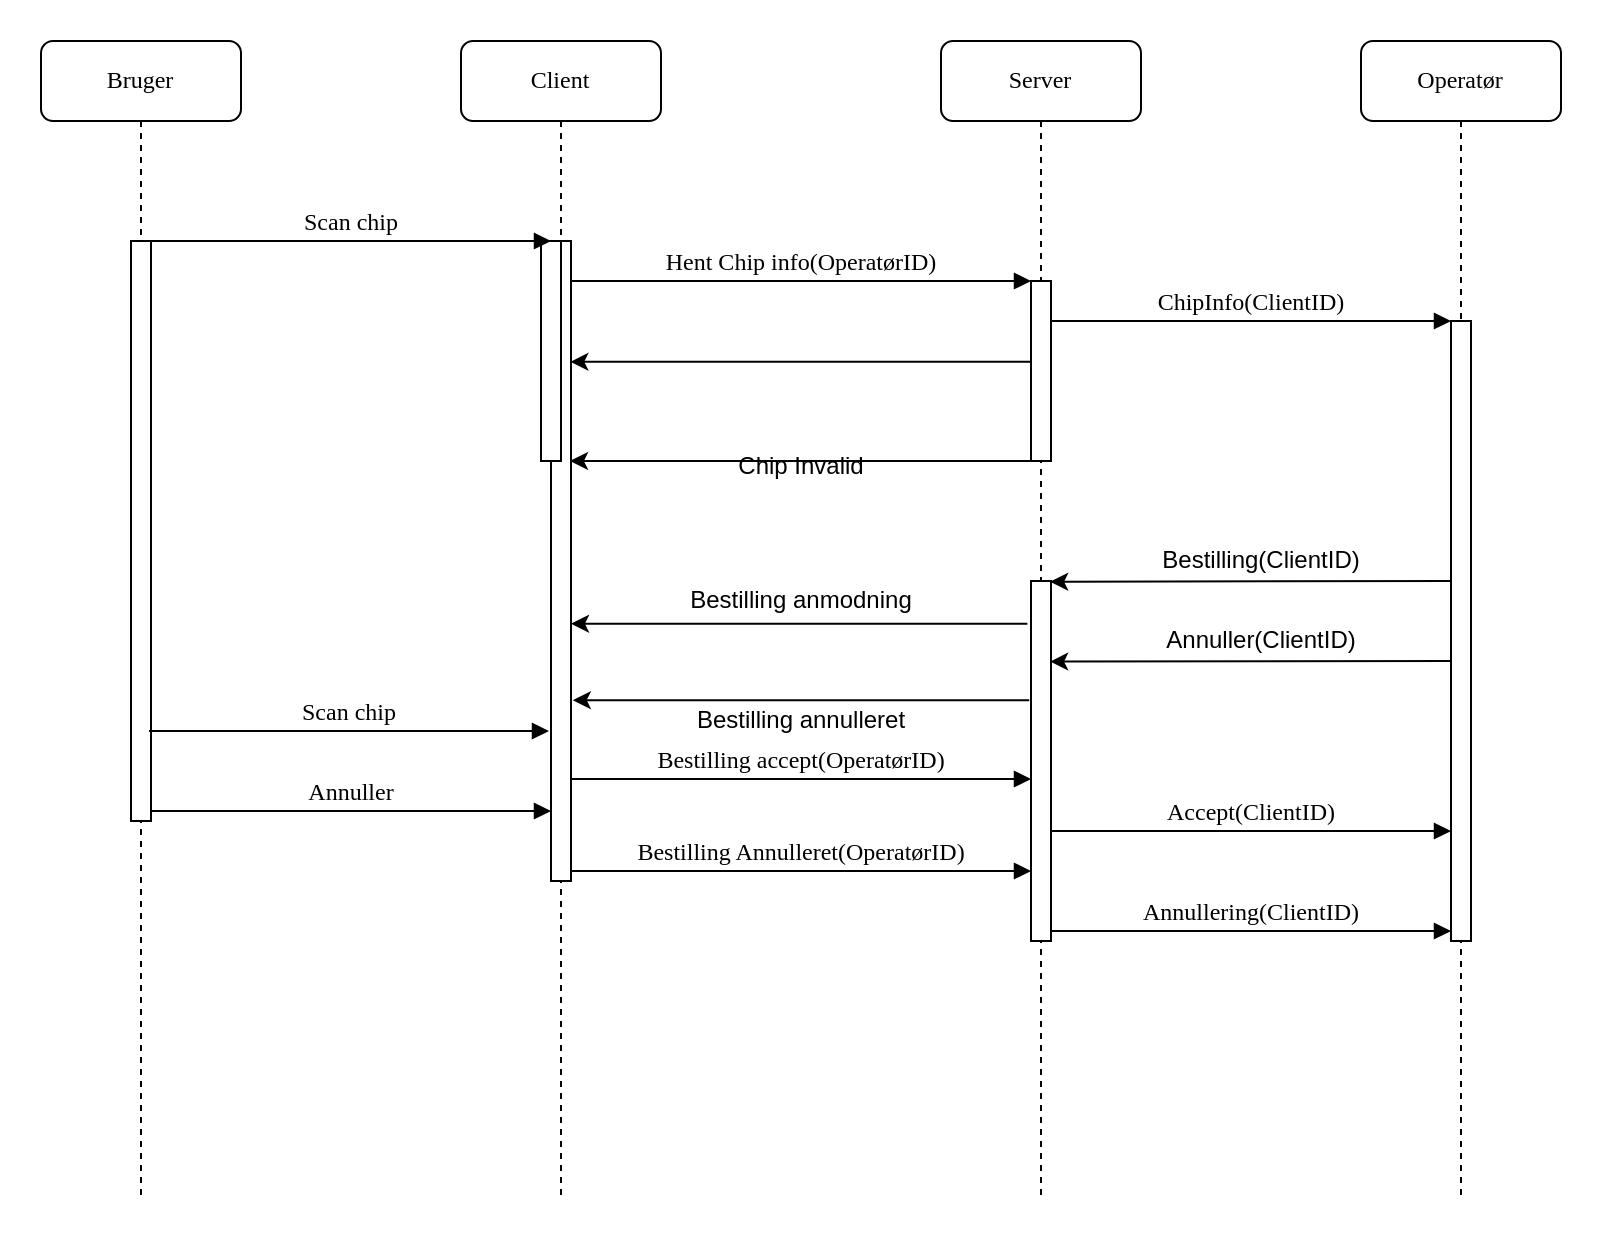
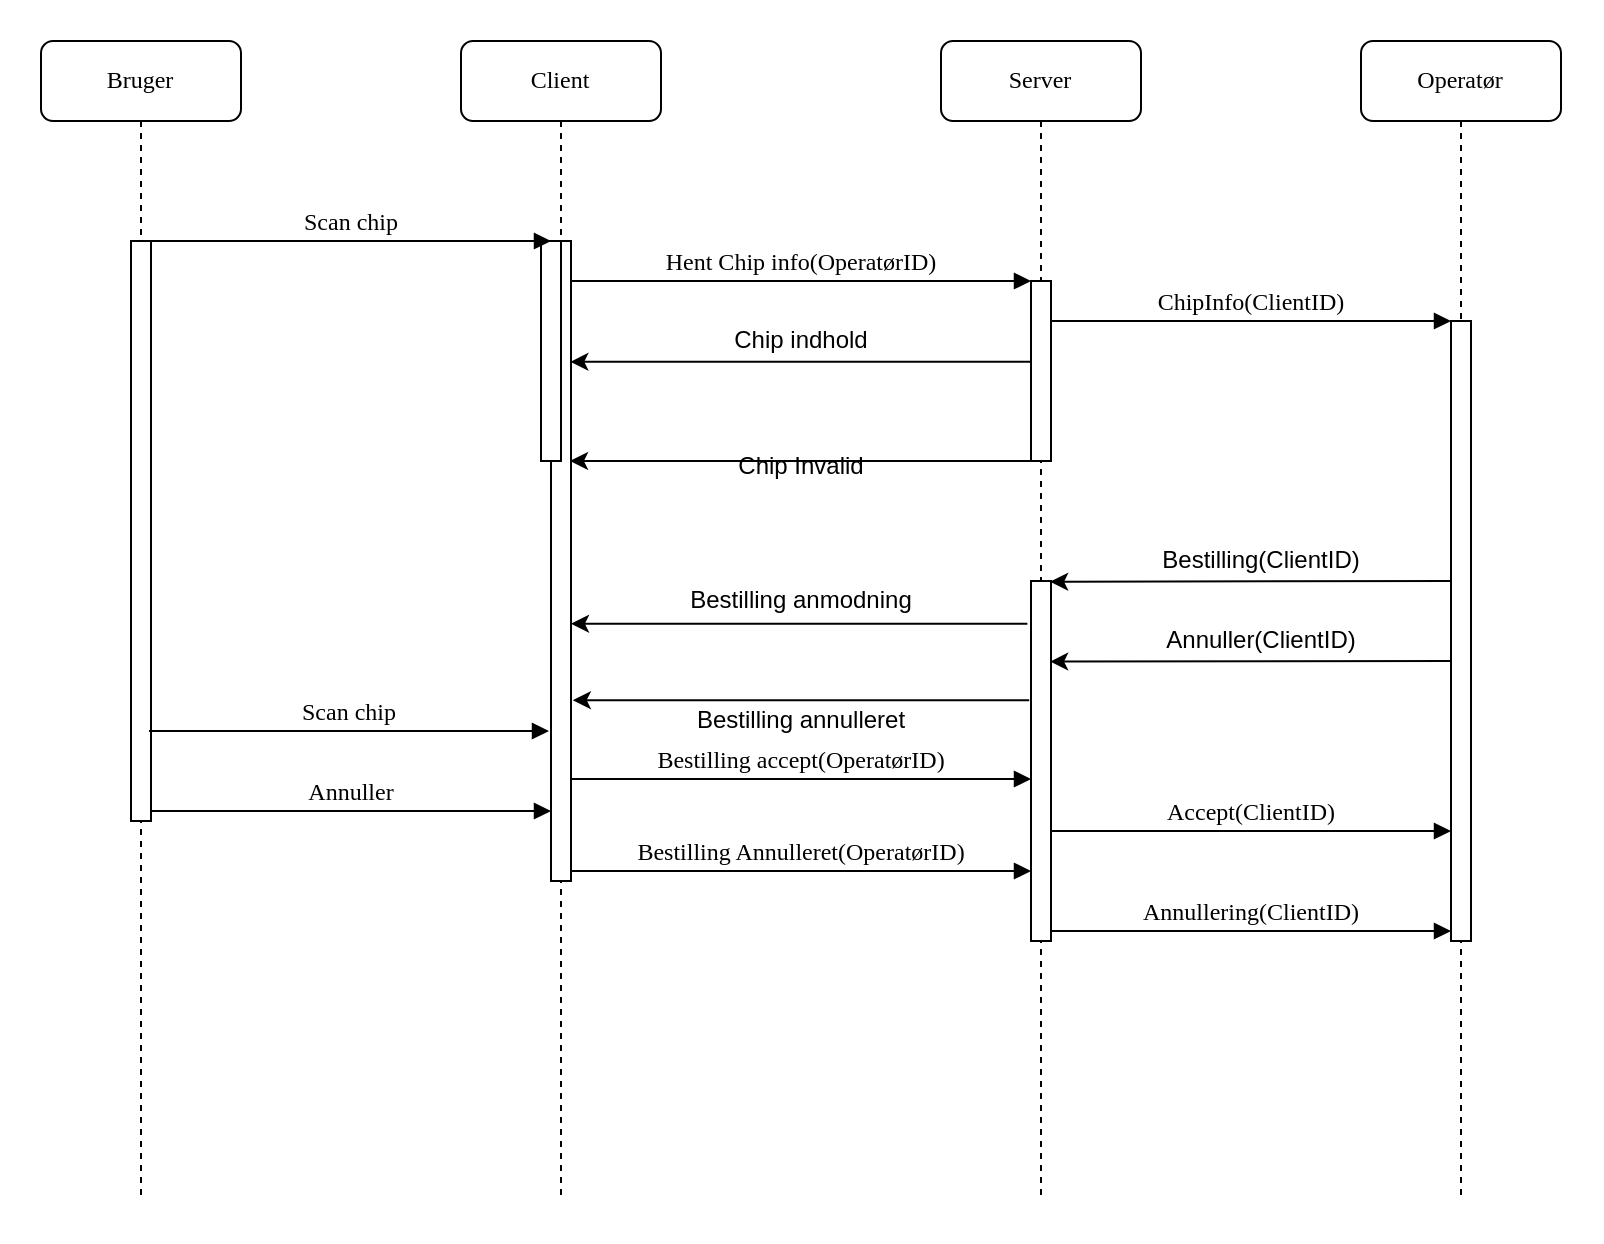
  <mxCell id="0" />
  <mxCell id="1" parent="0" />
  <mxCell id="2" value="Client" style="shape=umlLifeline;perimeter=lifelinePerimeter;whiteSpace=wrap;html=1;container=1;collapsible=0;recursiveResize=0;outlineConnect=0;rounded=1;shadow=0;comic=0;labelBackgroundColor=none;strokeWidth=1;fontFamily=Verdana;fontSize=12;align=center;" parent="1" vertex="1"><mxGeometry x="230" y="20" width="100" height="580" as="geometry" /></mxCell>
  <mxCell id="3" value="" style="html=1;points=[];perimeter=orthogonalPerimeter;rounded=0;shadow=0;comic=0;labelBackgroundColor=none;strokeWidth=1;fontFamily=Verdana;fontSize=12;align=center;" parent="2" vertex="1"><mxGeometry x="45" y="100" width="10" height="320" as="geometry" /></mxCell>
  <mxCell id="4" value="" style="html=1;points=[];perimeter=orthogonalPerimeter;rounded=0;shadow=0;comic=0;labelBackgroundColor=none;strokeWidth=1;fontFamily=Verdana;fontSize=12;align=center;" vertex="1" parent="2"><mxGeometry x="40" y="100" width="10" height="110" as="geometry" /></mxCell>
  <mxCell id="5" value="Server" style="shape=umlLifeline;perimeter=lifelinePerimeter;whiteSpace=wrap;html=1;container=1;collapsible=0;recursiveResize=0;outlineConnect=0;rounded=1;shadow=0;comic=0;labelBackgroundColor=none;strokeWidth=1;fontFamily=Verdana;fontSize=12;align=center;" parent="1" vertex="1"><mxGeometry x="470" y="20" width="100" height="580" as="geometry" /></mxCell>
  <mxCell id="6" value="" style="html=1;points=[];perimeter=orthogonalPerimeter;rounded=0;shadow=0;comic=0;labelBackgroundColor=none;strokeWidth=1;fontFamily=Verdana;fontSize=12;align=center;" parent="5" vertex="1"><mxGeometry x="45" y="120" width="10" height="90" as="geometry" /></mxCell>
  <mxCell id="7" value="" style="html=1;points=[];perimeter=orthogonalPerimeter;rounded=0;shadow=0;comic=0;labelBackgroundColor=none;strokeWidth=1;fontFamily=Verdana;fontSize=12;align=center;" vertex="1" parent="5"><mxGeometry x="45" y="270" width="10" height="180" as="geometry" /></mxCell>
  <mxCell id="8" value="Operatør" style="shape=umlLifeline;perimeter=lifelinePerimeter;whiteSpace=wrap;html=1;container=1;collapsible=0;recursiveResize=0;outlineConnect=0;rounded=1;shadow=0;comic=0;labelBackgroundColor=none;strokeWidth=1;fontFamily=Verdana;fontSize=12;align=center;" parent="1" vertex="1"><mxGeometry x="680" y="20" width="100" height="580" as="geometry" /></mxCell>
  <mxCell id="9" value="Bruger" style="shape=umlLifeline;perimeter=lifelinePerimeter;whiteSpace=wrap;html=1;container=1;collapsible=0;recursiveResize=0;outlineConnect=0;rounded=1;shadow=0;comic=0;labelBackgroundColor=none;strokeWidth=1;fontFamily=Verdana;fontSize=12;align=center;" parent="1" vertex="1"><mxGeometry x="20" y="20" width="100" height="580" as="geometry" /></mxCell>
  <mxCell id="10" value="" style="html=1;points=[];perimeter=orthogonalPerimeter;rounded=0;shadow=0;comic=0;labelBackgroundColor=none;strokeWidth=1;fontFamily=Verdana;fontSize=12;align=center;" parent="9" vertex="1"><mxGeometry x="45" y="100" width="10" height="290" as="geometry" /></mxCell>
  <mxCell id="11" value="" style="html=1;points=[];perimeter=orthogonalPerimeter;rounded=0;shadow=0;comic=0;labelBackgroundColor=none;strokeWidth=1;fontFamily=Verdana;fontSize=12;align=center;" parent="1" vertex="1"><mxGeometry x="725" y="160" width="10" height="310" as="geometry" /></mxCell>
  <mxCell id="12" value="ChipInfo(ClientID)" style="html=1;verticalAlign=bottom;endArrow=block;labelBackgroundColor=none;fontFamily=Verdana;fontSize=12;edgeStyle=elbowEdgeStyle;elbow=vertical;" parent="1" source="6" target="11" edge="1"><mxGeometry relative="1" as="geometry"><mxPoint x="580" y="160" as="sourcePoint" /><Array as="points"><mxPoint x="530" y="160" /></Array></mxGeometry></mxCell>
  <mxCell id="13" value="Scan chip" style="html=1;verticalAlign=bottom;endArrow=block;entryX=0;entryY=0;labelBackgroundColor=none;fontFamily=Verdana;fontSize=12;edgeStyle=elbowEdgeStyle;elbow=vertical;" parent="1" source="10" target="3" edge="1"><mxGeometry relative="1" as="geometry"><mxPoint x="140" y="130" as="sourcePoint" /></mxGeometry></mxCell>
  <mxCell id="14" value="Hent Chip info(OperatørID)" style="html=1;verticalAlign=bottom;endArrow=block;entryX=0;entryY=0;labelBackgroundColor=none;fontFamily=Verdana;fontSize=12;edgeStyle=elbowEdgeStyle;elbow=vertical;" parent="1" source="3" target="6" edge="1"><mxGeometry relative="1" as="geometry"><mxPoint x="360" y="140" as="sourcePoint" /></mxGeometry></mxCell>
  <mxCell id="15" value="" style="endArrow=classic;html=1;rounded=0;entryX=0.967;entryY=0.14;entryDx=0;entryDy=0;entryPerimeter=0;" edge="1" parent="1"><mxGeometry width="50" height="50" relative="1" as="geometry"><mxPoint x="515" y="180.4" as="sourcePoint" /><mxPoint x="284.67" y="180.4" as="targetPoint" /></mxGeometry></mxCell>
+ <mxCell id="16" value="Chip indhold" style="text;html=1;align=center;verticalAlign=middle;resizable=0;points=[];autosize=1;strokeColor=none;fillColor=none;" vertex="1" parent="1"><mxGeometry x="360" y="160" width="80" height="20" as="geometry" /></mxCell>
  <mxCell id="17" value="" style="endArrow=classic;html=1;rounded=0;entryX=0.9;entryY=0.265;entryDx=0;entryDy=0;entryPerimeter=0;" edge="1" parent="1"><mxGeometry width="50" height="50" relative="1" as="geometry"><mxPoint x="515.5" y="230" as="sourcePoint" /><mxPoint x="284.5" y="230" as="targetPoint" /></mxGeometry></mxCell>
  <mxCell id="18" value="Chip Invalid" style="text;html=1;align=center;verticalAlign=middle;resizable=0;points=[];autosize=1;strokeColor=none;fillColor=none;" vertex="1" parent="1"><mxGeometry x="360" y="223" width="80" height="20" as="geometry" /></mxCell>
  <mxCell id="19" value="" style="endArrow=classic;html=1;rounded=0;entryX=0.958;entryY=0.002;entryDx=0;entryDy=0;entryPerimeter=0;" edge="1" parent="1" target="7"><mxGeometry width="50" height="50" relative="1" as="geometry"><mxPoint x="725" y="290" as="sourcePoint" /><mxPoint x="530" y="290" as="targetPoint" /></mxGeometry></mxCell>
  <mxCell id="20" value="Bestilling(ClientID)" style="text;html=1;align=center;verticalAlign=middle;resizable=0;points=[];autosize=1;strokeColor=none;fillColor=none;" vertex="1" parent="1"><mxGeometry x="575" y="270" width="110" height="20" as="geometry" /></mxCell>
  <mxCell id="21" value="" style="endArrow=classic;html=1;rounded=0;exitX=-0.181;exitY=0.163;exitDx=0;exitDy=0;exitPerimeter=0;" edge="1" parent="1"><mxGeometry width="50" height="50" relative="1" as="geometry"><mxPoint x="513.19" y="311.34" as="sourcePoint" /><mxPoint x="285" y="311.34" as="targetPoint" /></mxGeometry></mxCell>
  <mxCell id="22" value="Bestilling anmodning" style="text;html=1;align=center;verticalAlign=middle;resizable=0;points=[];autosize=1;strokeColor=none;fillColor=none;" vertex="1" parent="1"><mxGeometry x="335" y="290" width="130" height="20" as="geometry" /></mxCell>
  <mxCell id="23" value="Scan chip" style="html=1;verticalAlign=bottom;endArrow=block;entryX=0;entryY=0;labelBackgroundColor=none;fontFamily=Verdana;fontSize=12;edgeStyle=elbowEdgeStyle;elbow=vertical;" edge="1" parent="1"><mxGeometry relative="1" as="geometry"><mxPoint x="74" y="365" as="sourcePoint" /><mxPoint x="274" y="365" as="targetPoint" /></mxGeometry></mxCell>
  <mxCell id="24" value="Bestilling accept(OperatørID)" style="html=1;verticalAlign=bottom;endArrow=block;entryX=0;entryY=0;labelBackgroundColor=none;fontFamily=Verdana;fontSize=12;edgeStyle=elbowEdgeStyle;elbow=vertical;" edge="1" parent="1"><mxGeometry relative="1" as="geometry"><mxPoint x="285" y="389" as="sourcePoint" /><mxPoint x="515" y="389" as="targetPoint" /></mxGeometry></mxCell>
  <mxCell id="25" value="Bestilling Annulleret(OperatørID)" style="html=1;verticalAlign=bottom;endArrow=block;entryX=0;entryY=0;labelBackgroundColor=none;fontFamily=Verdana;fontSize=12;edgeStyle=elbowEdgeStyle;elbow=vertical;" edge="1" parent="1"><mxGeometry relative="1" as="geometry"><mxPoint x="285" y="435" as="sourcePoint" /><mxPoint x="515" y="435" as="targetPoint" /><mxPoint as="offset" /></mxGeometry></mxCell>
  <mxCell id="26" value="Annullering(ClientID)" style="html=1;verticalAlign=bottom;endArrow=block;labelBackgroundColor=none;fontFamily=Verdana;fontSize=12;edgeStyle=elbowEdgeStyle;elbow=vertical;" edge="1" parent="1"><mxGeometry relative="1" as="geometry"><mxPoint x="525" y="465" as="sourcePoint" /><Array as="points"><mxPoint x="530" y="465" /></Array><mxPoint x="725" y="465" as="targetPoint" /></mxGeometry></mxCell>
  <mxCell id="27" value="Accept(ClientID)" style="html=1;verticalAlign=bottom;endArrow=block;labelBackgroundColor=none;fontFamily=Verdana;fontSize=12;edgeStyle=elbowEdgeStyle;elbow=vertical;" edge="1" parent="1"><mxGeometry relative="1" as="geometry"><mxPoint x="525" y="415" as="sourcePoint" /><Array as="points"><mxPoint x="530" y="415" /></Array><mxPoint x="725" y="415" as="targetPoint" /></mxGeometry></mxCell>
  <mxCell id="28" value="Annuller" style="html=1;verticalAlign=bottom;endArrow=block;entryX=0;entryY=0;labelBackgroundColor=none;fontFamily=Verdana;fontSize=12;edgeStyle=elbowEdgeStyle;elbow=vertical;" edge="1" parent="1"><mxGeometry relative="1" as="geometry"><mxPoint x="75" y="405" as="sourcePoint" /><mxPoint x="275" y="405" as="targetPoint" /></mxGeometry></mxCell>
  <mxCell id="29" value="" style="endArrow=classic;html=1;rounded=0;entryX=0.958;entryY=0.002;entryDx=0;entryDy=0;entryPerimeter=0;" edge="1" parent="1"><mxGeometry width="50" height="50" relative="1" as="geometry"><mxPoint x="725" y="330" as="sourcePoint" /><mxPoint x="524.58" y="330.3" as="targetPoint" /></mxGeometry></mxCell>
  <mxCell id="30" value="Annuller(ClientID)" style="text;html=1;align=center;verticalAlign=middle;resizable=0;points=[];autosize=1;strokeColor=none;fillColor=none;" vertex="1" parent="1"><mxGeometry x="575" y="310" width="110" height="20" as="geometry" /></mxCell>
  <mxCell id="31" value="" style="endArrow=classic;html=1;rounded=0;exitX=-0.181;exitY=0.163;exitDx=0;exitDy=0;exitPerimeter=0;" edge="1" parent="1"><mxGeometry width="50" height="50" relative="1" as="geometry"><mxPoint x="514.1" y="349.58" as="sourcePoint" /><mxPoint x="285.91" y="349.58" as="targetPoint" /></mxGeometry></mxCell>
  <mxCell id="32" value="Bestilling annulleret" style="text;html=1;align=center;verticalAlign=middle;resizable=0;points=[];autosize=1;strokeColor=none;fillColor=none;" vertex="1" parent="1"><mxGeometry x="340" y="350" width="120" height="20" as="geometry" /></mxCell>
